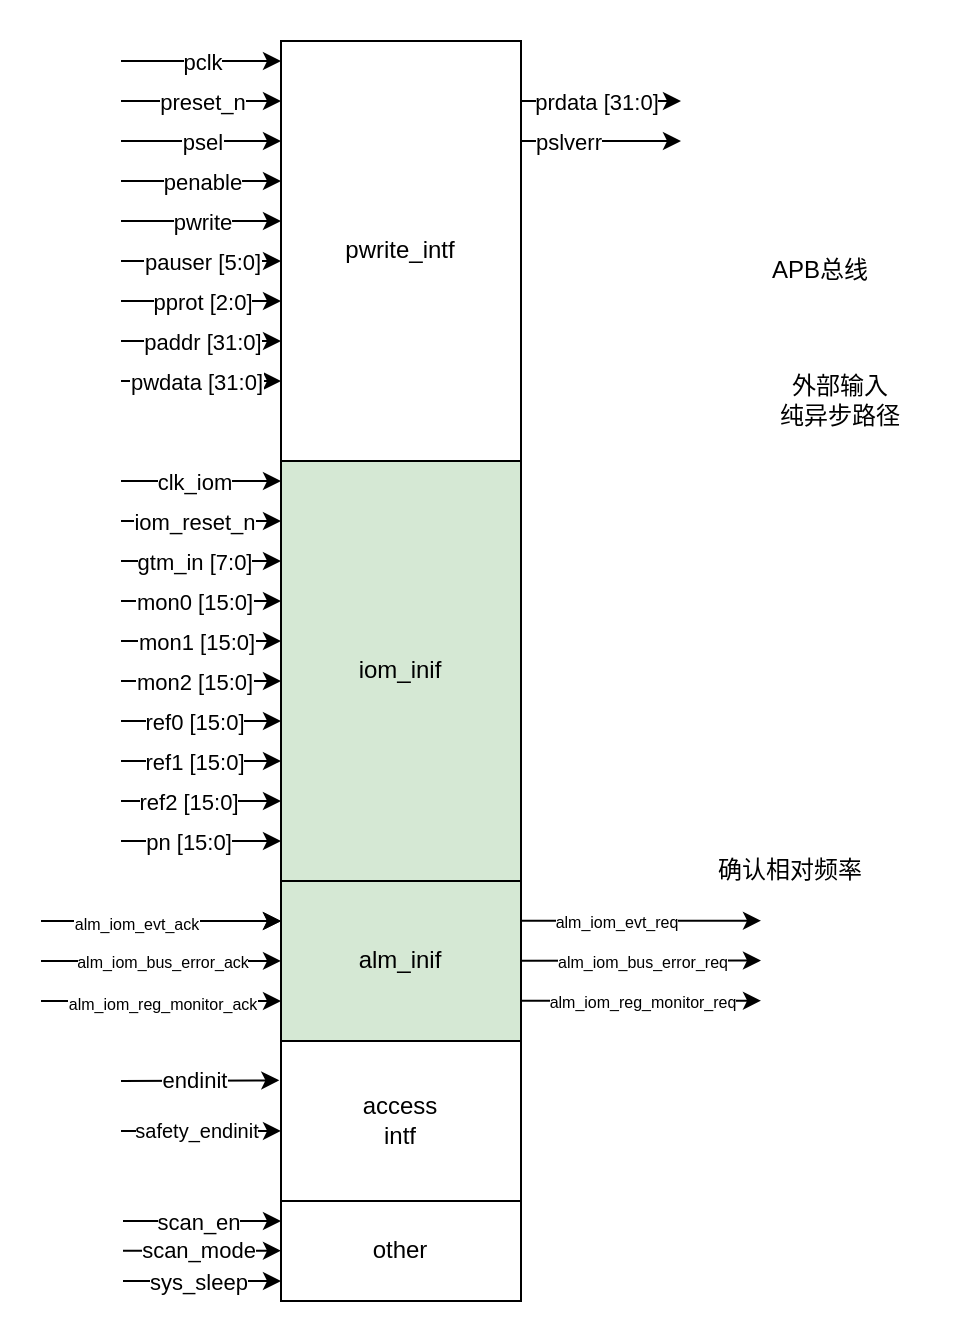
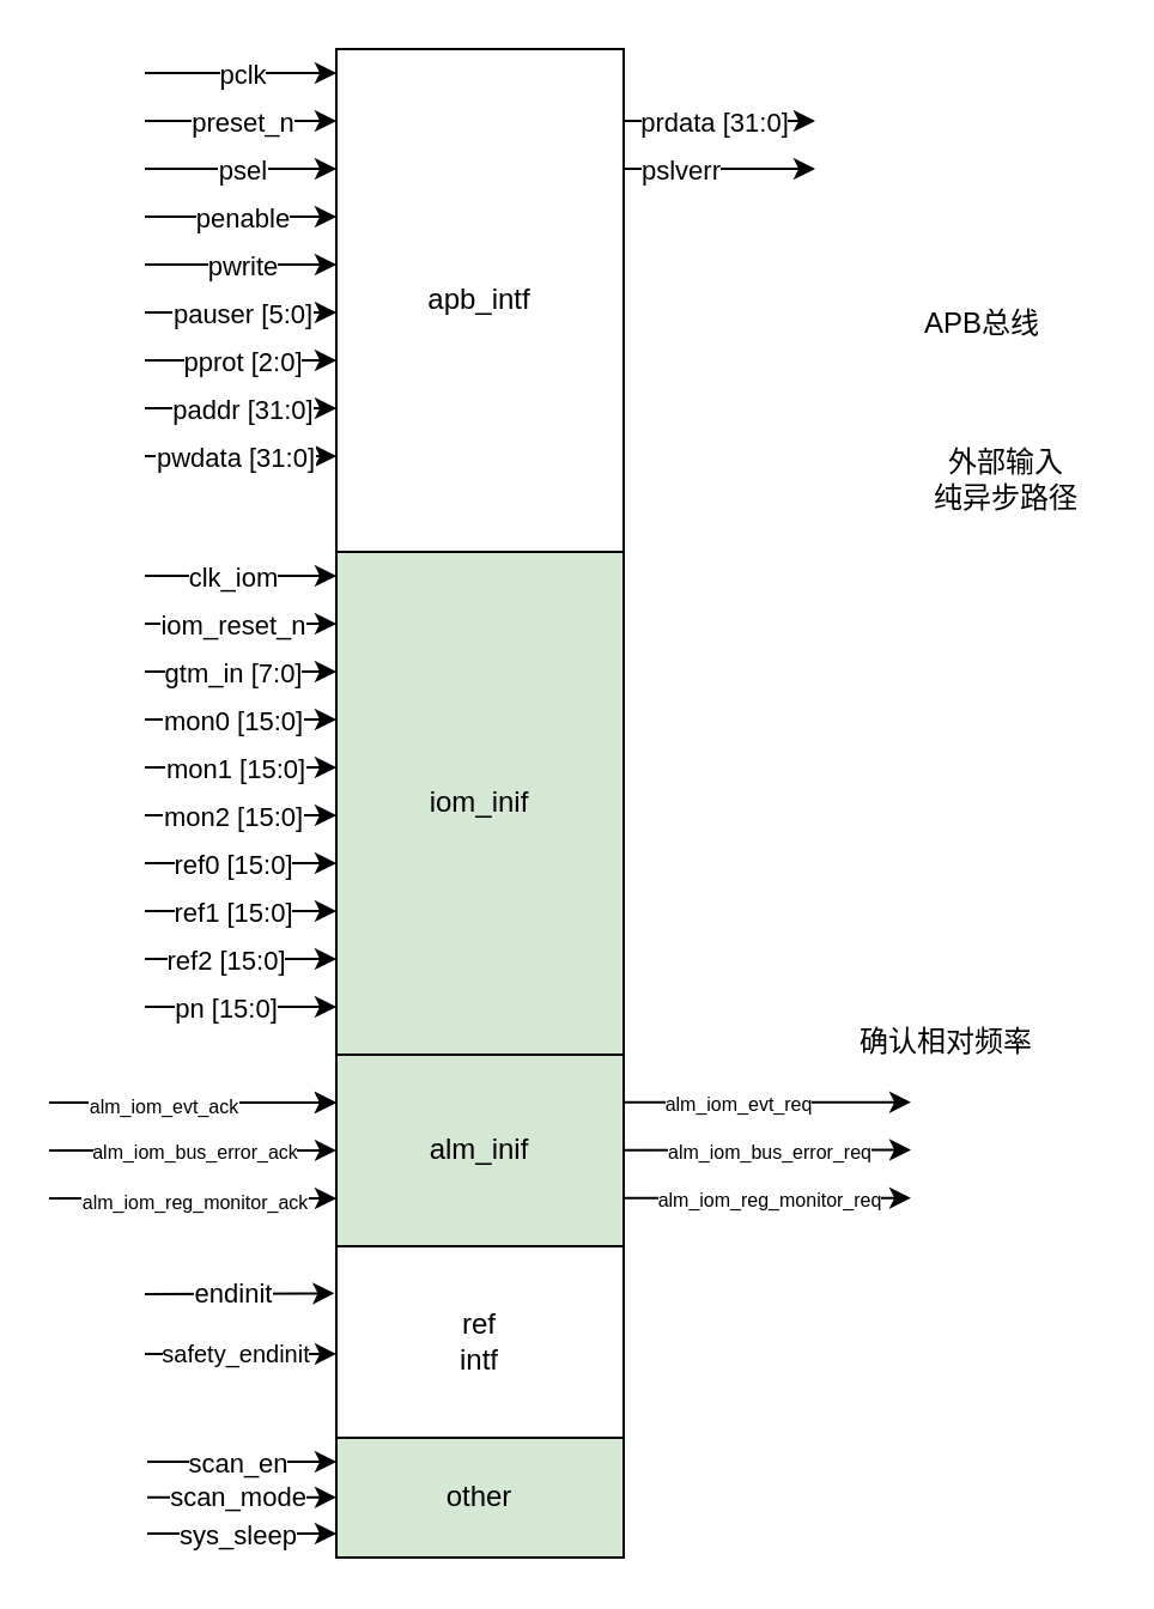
  <mxCell id="0" />
  <mxCell id="1" parent="0" />
- <mxCell id="2" value="pwrite_intf" style="rounded=0;whiteSpace=wrap;html=1;" vertex="1" parent="1"><mxGeometry x="140" y="20" width="120" height="210" as="geometry" /></mxCell>
+ <mxCell id="2" value="apb_intf" style="rounded=0;whiteSpace=wrap;html=1;" vertex="1" parent="1"><mxGeometry x="140" y="20" width="120" height="210" as="geometry" /></mxCell>
  <mxCell id="3" value="" style="endArrow=classic;html=1;rounded=0;" edge="1" parent="1"><mxGeometry width="50" height="50" relative="1" as="geometry"><mxPoint x="60" y="30" as="sourcePoint" /><mxPoint x="140" y="30" as="targetPoint" /></mxGeometry></mxCell>
  <mxCell id="4" value="pclk" style="edgeLabel;html=1;align=center;verticalAlign=middle;resizable=0;points=[];" vertex="1" connectable="0" parent="3"><mxGeometry x="-0.522" y="-1" relative="1" as="geometry"><mxPoint x="21" y="-1" as="offset" /></mxGeometry></mxCell>
  <mxCell id="5" value="" style="endArrow=classic;html=1;rounded=0;" edge="1" parent="1"><mxGeometry width="50" height="50" relative="1" as="geometry"><mxPoint x="60" y="50" as="sourcePoint" /><mxPoint x="140" y="50" as="targetPoint" /></mxGeometry></mxCell>
  <mxCell id="6" value="preset_n" style="edgeLabel;html=1;align=center;verticalAlign=middle;resizable=0;points=[];" vertex="1" connectable="0" parent="5"><mxGeometry x="-0.522" y="-1" relative="1" as="geometry"><mxPoint x="21" y="-1" as="offset" /></mxGeometry></mxCell>
  <mxCell id="7" value="" style="endArrow=classic;html=1;rounded=0;" edge="1" parent="1"><mxGeometry width="50" height="50" relative="1" as="geometry"><mxPoint x="60" y="70" as="sourcePoint" /><mxPoint x="140" y="70" as="targetPoint" /></mxGeometry></mxCell>
  <mxCell id="8" value="psel" style="edgeLabel;html=1;align=center;verticalAlign=middle;resizable=0;points=[];" vertex="1" connectable="0" parent="7"><mxGeometry x="-0.522" y="-1" relative="1" as="geometry"><mxPoint x="21" y="-1" as="offset" /></mxGeometry></mxCell>
  <mxCell id="9" value="" style="endArrow=classic;html=1;rounded=0;" edge="1" parent="1"><mxGeometry width="50" height="50" relative="1" as="geometry"><mxPoint x="60" y="90" as="sourcePoint" /><mxPoint x="140" y="90" as="targetPoint" /></mxGeometry></mxCell>
  <mxCell id="10" value="penable" style="edgeLabel;html=1;align=center;verticalAlign=middle;resizable=0;points=[];" vertex="1" connectable="0" parent="9"><mxGeometry x="-0.522" y="-1" relative="1" as="geometry"><mxPoint x="21" y="-1" as="offset" /></mxGeometry></mxCell>
  <mxCell id="11" value="" style="endArrow=classic;html=1;rounded=0;" edge="1" parent="1"><mxGeometry width="50" height="50" relative="1" as="geometry"><mxPoint x="60" y="110" as="sourcePoint" /><mxPoint x="140" y="110" as="targetPoint" /></mxGeometry></mxCell>
  <mxCell id="12" value="pwrite" style="edgeLabel;html=1;align=center;verticalAlign=middle;resizable=0;points=[];" vertex="1" connectable="0" parent="11"><mxGeometry x="-0.522" y="-1" relative="1" as="geometry"><mxPoint x="21" y="-1" as="offset" /></mxGeometry></mxCell>
  <mxCell id="13" value="" style="endArrow=classic;html=1;rounded=0;" edge="1" parent="1"><mxGeometry width="50" height="50" relative="1" as="geometry"><mxPoint x="60" y="130" as="sourcePoint" /><mxPoint x="140" y="130" as="targetPoint" /></mxGeometry></mxCell>
  <mxCell id="14" value="pauser [5:0]" style="edgeLabel;html=1;align=center;verticalAlign=middle;resizable=0;points=[];" vertex="1" connectable="0" parent="13"><mxGeometry x="-0.522" y="-1" relative="1" as="geometry"><mxPoint x="21" y="-1" as="offset" /></mxGeometry></mxCell>
  <mxCell id="15" value="" style="endArrow=classic;html=1;rounded=0;" edge="1" parent="1"><mxGeometry width="50" height="50" relative="1" as="geometry"><mxPoint x="60" y="150" as="sourcePoint" /><mxPoint x="140" y="150" as="targetPoint" /></mxGeometry></mxCell>
  <mxCell id="16" value="pprot [2:0]" style="edgeLabel;html=1;align=center;verticalAlign=middle;resizable=0;points=[];" vertex="1" connectable="0" parent="15"><mxGeometry x="-0.522" y="-1" relative="1" as="geometry"><mxPoint x="21" y="-1" as="offset" /></mxGeometry></mxCell>
  <mxCell id="17" value="" style="endArrow=classic;html=1;rounded=0;" edge="1" parent="1"><mxGeometry width="50" height="50" relative="1" as="geometry"><mxPoint x="60" y="170" as="sourcePoint" /><mxPoint x="140" y="170" as="targetPoint" /></mxGeometry></mxCell>
  <mxCell id="18" value="paddr [31:0]" style="edgeLabel;html=1;align=center;verticalAlign=middle;resizable=0;points=[];" vertex="1" connectable="0" parent="17"><mxGeometry x="-0.522" y="-1" relative="1" as="geometry"><mxPoint x="21" y="-1" as="offset" /></mxGeometry></mxCell>
  <mxCell id="19" value="" style="endArrow=classic;html=1;rounded=0;" edge="1" parent="1"><mxGeometry width="50" height="50" relative="1" as="geometry"><mxPoint x="60" y="190" as="sourcePoint" /><mxPoint x="140" y="190" as="targetPoint" /></mxGeometry></mxCell>
  <mxCell id="20" value="pwdata [31:0]" style="edgeLabel;html=1;align=center;verticalAlign=middle;resizable=0;points=[];" vertex="1" connectable="0" parent="19"><mxGeometry x="-0.522" y="-1" relative="1" as="geometry"><mxPoint x="18" y="-1" as="offset" /></mxGeometry></mxCell>
  <mxCell id="21" value="" style="endArrow=classic;html=1;rounded=0;" edge="1" parent="1"><mxGeometry width="50" height="50" relative="1" as="geometry"><mxPoint x="260" y="50" as="sourcePoint" /><mxPoint x="340" y="50" as="targetPoint" /></mxGeometry></mxCell>
  <mxCell id="22" value="prdata [31:0]" style="edgeLabel;html=1;align=center;verticalAlign=middle;resizable=0;points=[];" vertex="1" connectable="0" parent="21"><mxGeometry x="-0.522" y="-1" relative="1" as="geometry"><mxPoint x="18" y="-1" as="offset" /></mxGeometry></mxCell>
  <mxCell id="23" value="" style="endArrow=classic;html=1;rounded=0;" edge="1" parent="1"><mxGeometry width="50" height="50" relative="1" as="geometry"><mxPoint x="260" y="70" as="sourcePoint" /><mxPoint x="340" y="70" as="targetPoint" /></mxGeometry></mxCell>
  <mxCell id="24" value="pslverr" style="edgeLabel;html=1;align=center;verticalAlign=middle;resizable=0;points=[];" vertex="1" connectable="0" parent="23"><mxGeometry x="-0.522" y="-1" relative="1" as="geometry"><mxPoint x="4" y="-1" as="offset" /></mxGeometry></mxCell>
- <mxCell id="25" value="access&lt;div&gt;intf&lt;/div&gt;" style="rounded=0;whiteSpace=wrap;html=1;" vertex="1" parent="1"><mxGeometry x="140" y="520" width="120" height="80" as="geometry" /></mxCell>
+ <mxCell id="25" value="ref&lt;div&gt;intf&lt;/div&gt;" style="rounded=0;whiteSpace=wrap;html=1;" vertex="1" parent="1"><mxGeometry x="140" y="520" width="120" height="80" as="geometry" /></mxCell>
  <mxCell id="26" value="" style="endArrow=classic;html=1;rounded=0;entryX=-0.007;entryY=0.246;entryDx=0;entryDy=0;entryPerimeter=0;" edge="1" parent="1" target="25"><mxGeometry width="50" height="50" relative="1" as="geometry"><mxPoint x="60" y="540" as="sourcePoint" /><mxPoint x="150" y="530" as="targetPoint" /></mxGeometry></mxCell>
  <mxCell id="27" value="endinit" style="edgeLabel;html=1;align=center;verticalAlign=middle;resizable=0;points=[];" vertex="1" connectable="0" parent="26"><mxGeometry x="-0.062" relative="1" as="geometry"><mxPoint as="offset" /></mxGeometry></mxCell>
  <mxCell id="28" value="" style="endArrow=classic;html=1;rounded=0;entryX=-0.007;entryY=0.246;entryDx=0;entryDy=0;entryPerimeter=0;" edge="1" parent="1"><mxGeometry width="50" height="50" relative="1" as="geometry"><mxPoint x="60" y="565" as="sourcePoint" /><mxPoint x="140" y="564.94" as="targetPoint" /></mxGeometry></mxCell>
  <mxCell id="29" value="&lt;font style=&quot;font-size: 10px;&quot;&gt;safety_endinit&lt;/font&gt;" style="edgeLabel;html=1;align=center;verticalAlign=middle;resizable=0;points=[];" vertex="1" connectable="0" parent="28"><mxGeometry x="-0.062" relative="1" as="geometry"><mxPoint as="offset" /></mxGeometry></mxCell>
  <mxCell id="30" value="iom_inif" style="rounded=0;whiteSpace=wrap;html=1;fillColor=#d5e8d4;" vertex="1" parent="1"><mxGeometry x="140" y="230" width="120" height="210" as="geometry" /></mxCell>
  <mxCell id="31" value="" style="endArrow=classic;html=1;rounded=0;" edge="1" parent="1"><mxGeometry width="50" height="50" relative="1" as="geometry"><mxPoint x="60" y="240" as="sourcePoint" /><mxPoint x="140" y="240" as="targetPoint" /></mxGeometry></mxCell>
  <mxCell id="32" value="clk_iom" style="edgeLabel;html=1;align=center;verticalAlign=middle;resizable=0;points=[];" vertex="1" connectable="0" parent="31"><mxGeometry x="-0.522" y="-1" relative="1" as="geometry"><mxPoint x="17" y="-1" as="offset" /></mxGeometry></mxCell>
  <mxCell id="33" value="" style="endArrow=classic;html=1;rounded=0;" edge="1" parent="1"><mxGeometry width="50" height="50" relative="1" as="geometry"><mxPoint x="60" y="260" as="sourcePoint" /><mxPoint x="140" y="260" as="targetPoint" /></mxGeometry></mxCell>
  <mxCell id="34" value="iom_reset_n" style="edgeLabel;html=1;align=center;verticalAlign=middle;resizable=0;points=[];" vertex="1" connectable="0" parent="33"><mxGeometry x="-0.522" y="-1" relative="1" as="geometry"><mxPoint x="17" y="-1" as="offset" /></mxGeometry></mxCell>
  <mxCell id="35" value="" style="endArrow=classic;html=1;rounded=0;" edge="1" parent="1"><mxGeometry width="50" height="50" relative="1" as="geometry"><mxPoint x="60" y="280" as="sourcePoint" /><mxPoint x="140" y="280" as="targetPoint" /></mxGeometry></mxCell>
  <mxCell id="36" value="gtm_in [7:0]" style="edgeLabel;html=1;align=center;verticalAlign=middle;resizable=0;points=[];" vertex="1" connectable="0" parent="35"><mxGeometry x="-0.522" y="-1" relative="1" as="geometry"><mxPoint x="17" y="-1" as="offset" /></mxGeometry></mxCell>
  <mxCell id="37" value="" style="endArrow=classic;html=1;rounded=0;" edge="1" parent="1"><mxGeometry width="50" height="50" relative="1" as="geometry"><mxPoint x="60" y="300" as="sourcePoint" /><mxPoint x="140" y="300" as="targetPoint" /></mxGeometry></mxCell>
  <mxCell id="38" value="mon0 [15:0]" style="edgeLabel;html=1;align=center;verticalAlign=middle;resizable=0;points=[];" vertex="1" connectable="0" parent="37"><mxGeometry x="-0.522" y="-1" relative="1" as="geometry"><mxPoint x="17" y="-1" as="offset" /></mxGeometry></mxCell>
  <mxCell id="39" value="" style="endArrow=classic;html=1;rounded=0;" edge="1" parent="1"><mxGeometry width="50" height="50" relative="1" as="geometry"><mxPoint x="60" y="320" as="sourcePoint" /><mxPoint x="140" y="320" as="targetPoint" /></mxGeometry></mxCell>
  <mxCell id="40" value="&lt;span style=&quot;color: rgba(0, 0, 0, 0); font-family: monospace; font-size: 0px; text-align: start; background-color: rgb(236, 236, 236);&quot;&gt;%3CmxGraphModel%3E%3Croot%3E%3CmxCell%20id%3D%220%22%2F%3E%3CmxCell%20id%3D%221%22%20parent%3D%220%22%2F%3E%3CmxCell%20id%3D%222%22%20value%3D%22mon0%20%5B15%3A0%5D%22%20style%3D%22edgeLabel%3Bhtml%3D1%3Balign%3Dcenter%3BverticalAlign%3Dmiddle%3Bresizable%3D0%3Bpoints%3D%5B%5D%3B%22%20vertex%3D%221%22%20connectable%3D%220%22%20parent%3D%221%22%3E%3CmxGeometry%20x%3D%22320.167%22%20y%3D%22290%22%20as%3D%22geometry%22%2F%3E%3C%2FmxCell%3E%3C%2Froot%3E%3C%2FmxGraphModel%3E&lt;/span&gt;" style="edgeLabel;html=1;align=center;verticalAlign=middle;resizable=0;points=[];" vertex="1" connectable="0" parent="39"><mxGeometry x="-0.522" y="-1" relative="1" as="geometry"><mxPoint x="21" y="-1" as="offset" /></mxGeometry></mxCell>
  <mxCell id="41" value="mon1 [15:0]" style="edgeLabel;html=1;align=center;verticalAlign=middle;resizable=0;points=[];" vertex="1" connectable="0" parent="39"><mxGeometry x="0.065" relative="1" as="geometry"><mxPoint x="-6" as="offset" /></mxGeometry></mxCell>
  <mxCell id="42" value="" style="endArrow=classic;html=1;rounded=0;" edge="1" parent="1"><mxGeometry width="50" height="50" relative="1" as="geometry"><mxPoint x="60" y="340" as="sourcePoint" /><mxPoint x="140" y="340" as="targetPoint" /></mxGeometry></mxCell>
  <mxCell id="43" value="mon2 [15:0]" style="edgeLabel;html=1;align=center;verticalAlign=middle;resizable=0;points=[];" vertex="1" connectable="0" parent="42"><mxGeometry x="-0.522" y="-1" relative="1" as="geometry"><mxPoint x="17" y="-1" as="offset" /></mxGeometry></mxCell>
  <mxCell id="44" value="" style="endArrow=classic;html=1;rounded=0;" edge="1" parent="1"><mxGeometry width="50" height="50" relative="1" as="geometry"><mxPoint x="60" y="360" as="sourcePoint" /><mxPoint x="140" y="360" as="targetPoint" /></mxGeometry></mxCell>
  <mxCell id="45" value="ref0 [15:0]" style="edgeLabel;html=1;align=center;verticalAlign=middle;resizable=0;points=[];" vertex="1" connectable="0" parent="44"><mxGeometry x="-0.522" y="-1" relative="1" as="geometry"><mxPoint x="17" y="-1" as="offset" /></mxGeometry></mxCell>
  <mxCell id="46" value="" style="endArrow=classic;html=1;rounded=0;" edge="1" parent="1"><mxGeometry width="50" height="50" relative="1" as="geometry"><mxPoint x="60" y="380" as="sourcePoint" /><mxPoint x="140" y="380" as="targetPoint" /></mxGeometry></mxCell>
  <mxCell id="47" value="ref1 [15:0]" style="edgeLabel;html=1;align=center;verticalAlign=middle;resizable=0;points=[];" vertex="1" connectable="0" parent="46"><mxGeometry x="-0.522" y="-1" relative="1" as="geometry"><mxPoint x="17" y="-1" as="offset" /></mxGeometry></mxCell>
  <mxCell id="48" value="" style="endArrow=classic;html=1;rounded=0;" edge="1" parent="1"><mxGeometry width="50" height="50" relative="1" as="geometry"><mxPoint x="60" y="400" as="sourcePoint" /><mxPoint x="140" y="400" as="targetPoint" /></mxGeometry></mxCell>
  <mxCell id="49" value="ref2 [15:0]" style="edgeLabel;html=1;align=center;verticalAlign=middle;resizable=0;points=[];" vertex="1" connectable="0" parent="48"><mxGeometry x="-0.522" y="-1" relative="1" as="geometry"><mxPoint x="14" y="-1" as="offset" /></mxGeometry></mxCell>
  <mxCell id="50" value="" style="endArrow=classic;html=1;rounded=0;" edge="1" parent="1"><mxGeometry width="50" height="50" relative="1" as="geometry"><mxPoint x="60" y="420" as="sourcePoint" /><mxPoint x="140" y="420" as="targetPoint" /></mxGeometry></mxCell>
  <mxCell id="51" value="pn [15:0]" style="edgeLabel;html=1;align=center;verticalAlign=middle;resizable=0;points=[];" vertex="1" connectable="0" parent="50"><mxGeometry x="-0.522" y="-1" relative="1" as="geometry"><mxPoint x="14" y="-1" as="offset" /></mxGeometry></mxCell>
  <mxCell id="52" value="alm_inif" style="rounded=0;whiteSpace=wrap;html=1;fillColor=#d5e8d4;" vertex="1" parent="1"><mxGeometry x="140" y="440" width="120" height="80" as="geometry" /></mxCell>
  <mxCell id="53" value="" style="endArrow=classic;html=1;rounded=0;" edge="1" parent="1"><mxGeometry width="50" height="50" relative="1" as="geometry"><mxPoint x="60" y="460" as="sourcePoint" /><mxPoint x="140" y="460" as="targetPoint" /></mxGeometry></mxCell>
  <mxCell id="54" value="" style="endArrow=classic;html=1;rounded=0;" edge="1" parent="1"><mxGeometry width="50" height="50" relative="1" as="geometry"><mxPoint x="20" y="460" as="sourcePoint" /><mxPoint x="140" y="460" as="targetPoint" /></mxGeometry></mxCell>
  <mxCell id="55" value="&lt;font style=&quot;font-size: 8px;&quot;&gt;alm_iom_evt_ack&lt;/font&gt;" style="edgeLabel;html=1;align=center;verticalAlign=middle;resizable=0;points=[];" vertex="1" connectable="0" parent="54"><mxGeometry x="-0.522" y="-1" relative="1" as="geometry"><mxPoint x="18" y="-1" as="offset" /></mxGeometry></mxCell>
  <mxCell id="56" value="" style="endArrow=classic;html=1;rounded=0;" edge="1" parent="1"><mxGeometry width="50" height="50" relative="1" as="geometry"><mxPoint x="20" y="480" as="sourcePoint" /><mxPoint x="140" y="479.94" as="targetPoint" /></mxGeometry></mxCell>
  <mxCell id="57" value="&lt;font style=&quot;font-size: 8px;&quot;&gt;alm_iom_bus_error_ack&lt;/font&gt;" style="edgeLabel;html=1;align=center;verticalAlign=middle;resizable=0;points=[];" vertex="1" connectable="0" parent="56"><mxGeometry x="-0.522" y="-1" relative="1" as="geometry"><mxPoint x="31" y="-1" as="offset" /></mxGeometry></mxCell>
  <mxCell id="58" value="" style="endArrow=classic;html=1;rounded=0;" edge="1" parent="1"><mxGeometry width="50" height="50" relative="1" as="geometry"><mxPoint x="20" y="500.06" as="sourcePoint" /><mxPoint x="140" y="500" as="targetPoint" /></mxGeometry></mxCell>
  <mxCell id="59" value="&lt;font style=&quot;font-size: 8px;&quot;&gt;alm_iom_reg_monitor_ack&lt;/font&gt;" style="edgeLabel;html=1;align=center;verticalAlign=middle;resizable=0;points=[];" vertex="1" connectable="0" parent="58"><mxGeometry x="-0.522" y="-1" relative="1" as="geometry"><mxPoint x="31" y="-1" as="offset" /></mxGeometry></mxCell>
  <mxCell id="60" value="" style="endArrow=classic;html=1;rounded=0;" edge="1" parent="1"><mxGeometry width="50" height="50" relative="1" as="geometry"><mxPoint x="260" y="459.83" as="sourcePoint" /><mxPoint x="380" y="459.83" as="targetPoint" /></mxGeometry></mxCell>
  <mxCell id="61" value="&lt;font style=&quot;font-size: 8px;&quot;&gt;alm_iom_evt_req&lt;/font&gt;" style="edgeLabel;html=1;align=center;verticalAlign=middle;resizable=0;points=[];" vertex="1" connectable="0" parent="60"><mxGeometry x="-0.522" y="-1" relative="1" as="geometry"><mxPoint x="18" y="-1" as="offset" /></mxGeometry></mxCell>
  <mxCell id="62" value="" style="endArrow=classic;html=1;rounded=0;" edge="1" parent="1"><mxGeometry width="50" height="50" relative="1" as="geometry"><mxPoint x="260" y="479.83" as="sourcePoint" /><mxPoint x="380" y="479.77" as="targetPoint" /></mxGeometry></mxCell>
  <mxCell id="63" value="&lt;font style=&quot;font-size: 8px;&quot;&gt;alm_iom_bus_error_req&lt;/font&gt;" style="edgeLabel;html=1;align=center;verticalAlign=middle;resizable=0;points=[];" vertex="1" connectable="0" parent="62"><mxGeometry x="-0.522" y="-1" relative="1" as="geometry"><mxPoint x="31" y="-1" as="offset" /></mxGeometry></mxCell>
  <mxCell id="64" value="" style="endArrow=classic;html=1;rounded=0;" edge="1" parent="1"><mxGeometry width="50" height="50" relative="1" as="geometry"><mxPoint x="260" y="499.89" as="sourcePoint" /><mxPoint x="380" y="499.83" as="targetPoint" /></mxGeometry></mxCell>
  <mxCell id="65" value="&lt;font style=&quot;font-size: 8px;&quot;&gt;alm_iom_reg_monitor_req&lt;/font&gt;" style="edgeLabel;html=1;align=center;verticalAlign=middle;resizable=0;points=[];" vertex="1" connectable="0" parent="64"><mxGeometry x="-0.522" y="-1" relative="1" as="geometry"><mxPoint x="31" y="-1" as="offset" /></mxGeometry></mxCell>
- <mxCell id="66" value="other" style="rounded=0;whiteSpace=wrap;html=1;" vertex="1" parent="1"><mxGeometry x="140" y="600" width="120" height="50" as="geometry" /></mxCell>
+ <mxCell id="66" value="other" style="rounded=0;whiteSpace=wrap;html=1;fillColor=#d5e8d4;" vertex="1" parent="1"><mxGeometry x="140" y="600" width="120" height="50" as="geometry" /></mxCell>
  <mxCell id="67" value="" style="endArrow=classic;html=1;rounded=0;entryX=-0.007;entryY=0.246;entryDx=0;entryDy=0;entryPerimeter=0;" edge="1" parent="1"><mxGeometry width="50" height="50" relative="1" as="geometry"><mxPoint x="61" y="610" as="sourcePoint" /><mxPoint x="140" y="610" as="targetPoint" /></mxGeometry></mxCell>
  <mxCell id="68" value="scan_en" style="edgeLabel;html=1;align=center;verticalAlign=middle;resizable=0;points=[];" vertex="1" connectable="0" parent="67"><mxGeometry x="-0.062" relative="1" as="geometry"><mxPoint as="offset" /></mxGeometry></mxCell>
  <mxCell id="69" value="" style="endArrow=classic;html=1;rounded=0;entryX=-0.007;entryY=0.246;entryDx=0;entryDy=0;entryPerimeter=0;" edge="1" parent="1"><mxGeometry width="50" height="50" relative="1" as="geometry"><mxPoint x="61" y="624.86" as="sourcePoint" /><mxPoint x="140" y="624.86" as="targetPoint" /></mxGeometry></mxCell>
  <mxCell id="70" value="scan_mode" style="edgeLabel;html=1;align=center;verticalAlign=middle;resizable=0;points=[];" vertex="1" connectable="0" parent="69"><mxGeometry x="-0.062" relative="1" as="geometry"><mxPoint as="offset" /></mxGeometry></mxCell>
  <mxCell id="71" value="" style="endArrow=classic;html=1;rounded=0;entryX=-0.007;entryY=0.246;entryDx=0;entryDy=0;entryPerimeter=0;" edge="1" parent="1"><mxGeometry width="50" height="50" relative="1" as="geometry"><mxPoint x="61" y="640" as="sourcePoint" /><mxPoint x="140" y="640" as="targetPoint" /></mxGeometry></mxCell>
  <mxCell id="72" value="sys_sleep" style="edgeLabel;html=1;align=center;verticalAlign=middle;resizable=0;points=[];" vertex="1" connectable="0" parent="71"><mxGeometry x="-0.062" relative="1" as="geometry"><mxPoint as="offset" /></mxGeometry></mxCell>
  <mxCell id="73" value="APB总线" style="text;strokeColor=none;align=center;fillColor=none;html=1;verticalAlign=middle;whiteSpace=wrap;rounded=0;" vertex="1" parent="1"><mxGeometry x="380" y="120" width="60" height="30" as="geometry" /></mxCell>
  <mxCell id="74" value="外部输入&lt;div&gt;纯异步路径&lt;/div&gt;" style="text;strokeColor=none;align=center;fillColor=none;html=1;verticalAlign=middle;whiteSpace=wrap;rounded=0;" vertex="1" parent="1"><mxGeometry x="380" y="185" width="80" height="30" as="geometry" /></mxCell>
  <mxCell id="75" value="确认相对频率" style="text;strokeColor=none;align=center;fillColor=none;html=1;verticalAlign=middle;whiteSpace=wrap;rounded=0;" vertex="1" parent="1"><mxGeometry x="355" y="420" width="80" height="30" as="geometry" /></mxCell>
